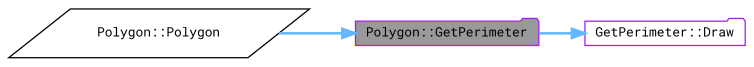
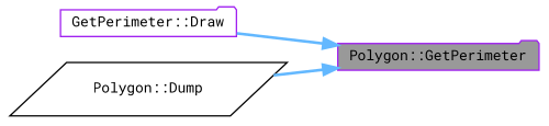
  digraph {
    fontname="Roboto Mono"
    rankdir=RL
    node [color=purple fillcolor=white fontname="Roboto Mono" fontsize=10 shape=folder style=filled]
    edge [color=steelblue1 dir=back fontname="Roboto Mono" fontsize=10 labelfontname=Helvetica labelfontsize=10 style=bold]
    n1 [fillcolor=grey60 fontcolor=black height=0.2 label="Polygon::GetPerimeter" width=0.4]
    n2 [height=0.2 label="GetPerimeter::Draw" width=0.4]
-   n3 [color=black height=0.2 label="Polygon::Polygon" shape=parallelogram width=0.4]
-   n2 -> n1
+   n3 [color=black height=0.2 label="Polygon::Dump" shape=parallelogram width=0.4]
+   n1 -> n2
    n1 -> n3
  }
